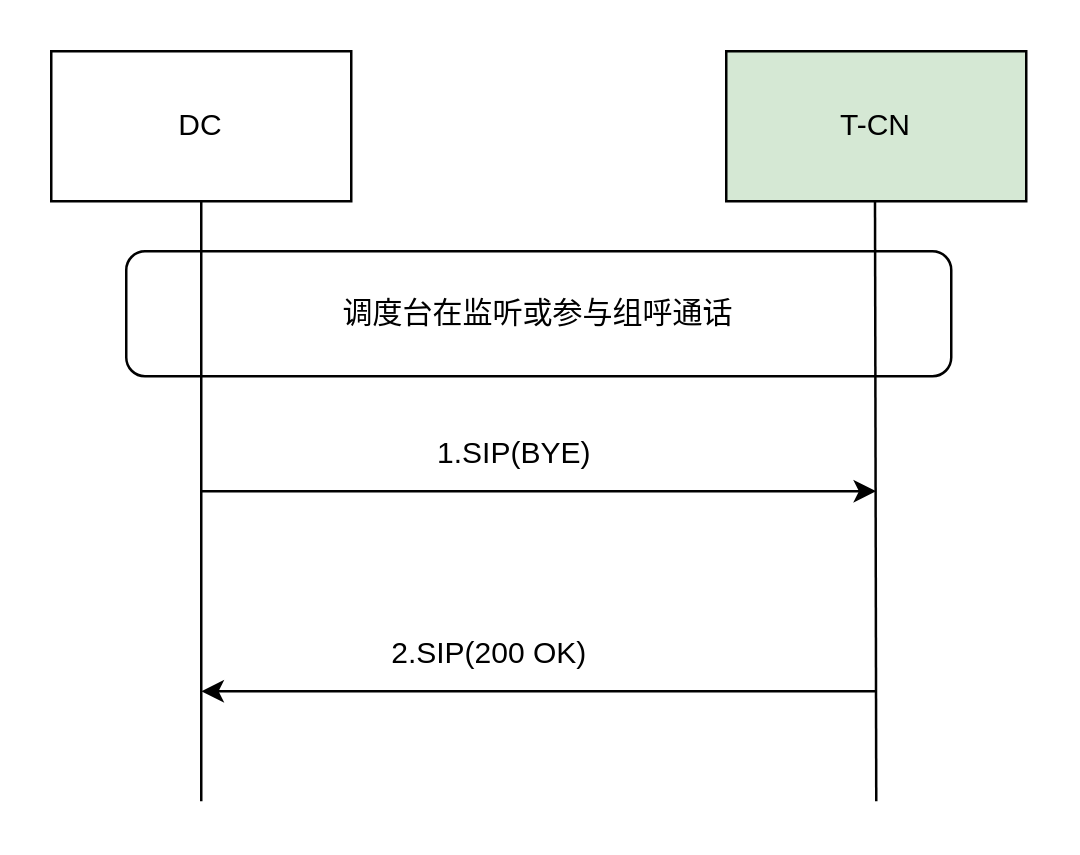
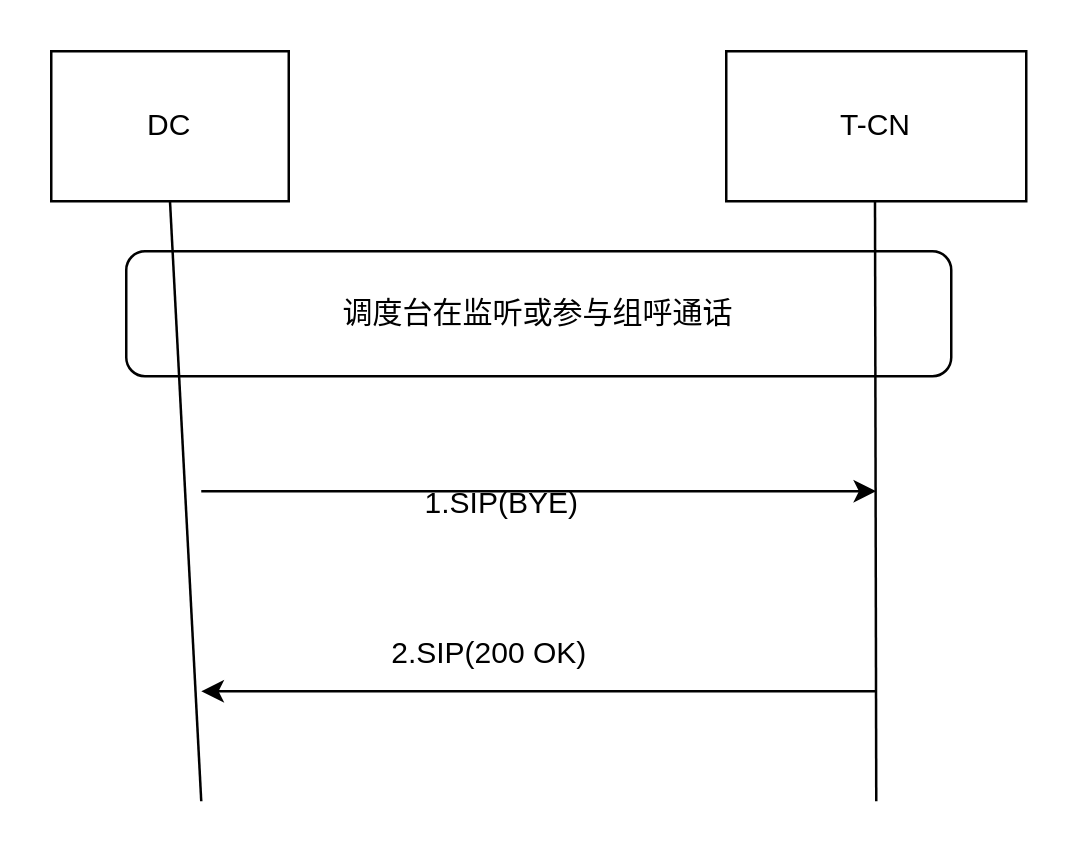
  <mxCell id="0" />
  <mxCell id="1" parent="0" />
  <mxCell id="2" value="调度台在监听或参与组呼通话" style="rounded=1;whiteSpace=wrap;html=1;" vertex="1" parent="1"><mxGeometry x="50" y="100" width="330" height="50" as="geometry" /></mxCell>
- <mxCell id="3" value="DC" style="rounded=0;whiteSpace=wrap;html=1;" vertex="1" parent="1"><mxGeometry x="20" y="20" width="120" height="60" as="geometry" /></mxCell>
- <mxCell id="4" value="T-CN" style="rounded=0;whiteSpace=wrap;html=1;fillColor=#d5e8d4;" vertex="1" parent="1"><mxGeometry x="290" y="20" width="120" height="60" as="geometry" /></mxCell>
+ <mxCell id="3" value="DC" style="rounded=0;whiteSpace=wrap;html=1;" vertex="1" parent="1"><mxGeometry x="20" y="20" width="95" height="60" as="geometry" /></mxCell>
+ <mxCell id="4" value="T-CN" style="rounded=0;whiteSpace=wrap;html=1;" vertex="1" parent="1"><mxGeometry x="290" y="20" width="120" height="60" as="geometry" /></mxCell>
  <mxCell id="5" value="" style="edgeStyle=none;orthogonalLoop=1;jettySize=auto;html=1;rounded=0;exitX=0.5;exitY=1;exitDx=0;exitDy=0;endArrow=none;startFill=0;" edge="1" parent="1" source="3"><mxGeometry width="80" relative="1" as="geometry"><mxPoint x="240" y="200" as="sourcePoint" /><mxPoint x="80" y="320" as="targetPoint" /><Array as="points" /></mxGeometry></mxCell>
  <mxCell id="6" value="" style="edgeStyle=none;orthogonalLoop=1;jettySize=auto;html=1;rounded=0;exitX=0.5;exitY=1;exitDx=0;exitDy=0;endArrow=none;startFill=0;" edge="1" parent="1"><mxGeometry width="80" relative="1" as="geometry"><mxPoint x="349.5" y="80" as="sourcePoint" /><mxPoint x="350" y="320" as="targetPoint" /><Array as="points" /></mxGeometry></mxCell>
  <mxCell id="7" value="" style="endArrow=classic;html=1;rounded=0;" edge="1" parent="1"><mxGeometry width="50" height="50" relative="1" as="geometry"><mxPoint x="80" y="196" as="sourcePoint" /><mxPoint x="350" y="196" as="targetPoint" /></mxGeometry></mxCell>
- <mxCell id="8" value="1.SIP(BYE)" style="text;html=1;align=center;verticalAlign=middle;resizable=0;points=[];autosize=1;strokeColor=none;fillColor=none;" vertex="1" parent="1"><mxGeometry x="165" y="166" width="80" height="30" as="geometry" /></mxCell>
+ <mxCell id="8" value="1.SIP(BYE)" style="text;html=1;align=center;verticalAlign=middle;resizable=0;points=[];autosize=1;strokeColor=none;fillColor=none;" vertex="1" parent="1"><mxGeometry x="160" y="186" width="80" height="30" as="geometry" /></mxCell>
  <mxCell id="9" value="" style="endArrow=classic;html=1;rounded=0;startFill=0;endFill=1;" edge="1" parent="1"><mxGeometry width="50" height="50" relative="1" as="geometry"><mxPoint x="350" y="276" as="sourcePoint" /><mxPoint x="80" y="276" as="targetPoint" /></mxGeometry></mxCell>
  <mxCell id="10" value="2.SIP(200 OK)" style="text;html=1;align=center;verticalAlign=middle;resizable=0;points=[];autosize=1;strokeColor=none;fillColor=none;" vertex="1" parent="1"><mxGeometry x="145" y="246" width="100" height="30" as="geometry" /></mxCell>
